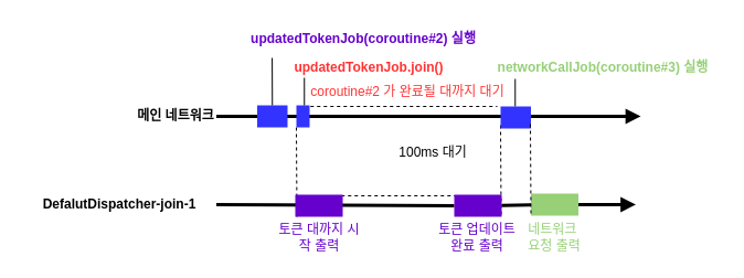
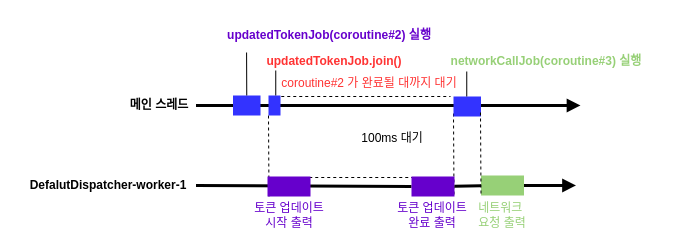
  <mxCell id="0" />
  <mxCell id="1" parent="0" />
  <mxCell id="2" value="" style="endArrow=block;html=1;rounded=0;endFill=1;strokeWidth=3;" edge="1" parent="1"><mxGeometry width="50" height="50" relative="1" as="geometry"><mxPoint x="516.5" y="185" as="sourcePoint" /><mxPoint x="575.5" y="185" as="targetPoint" /></mxGeometry></mxCell>
  <mxCell id="3" value="" style="endArrow=none;html=1;rounded=0;endFill=1;strokeWidth=3;startFill=0;" edge="1" parent="1" source="30"><mxGeometry width="50" height="50" relative="1" as="geometry"><mxPoint x="195.5" y="185" as="sourcePoint" /><mxPoint x="520" y="185" as="targetPoint" /></mxGeometry></mxCell>
- <mxCell id="4" value="DefalutDispatcher-join-1" style="text;html=1;align=center;verticalAlign=middle;whiteSpace=wrap;rounded=0;fontStyle=1;fontColor=#000000;" vertex="1" parent="1"><mxGeometry x="20" y="170" width="175.5" height="30" as="geometry" /></mxCell>
+ <mxCell id="4" value="DefalutDispatcher-worker-1" style="text;html=1;align=center;verticalAlign=middle;whiteSpace=wrap;rounded=0;fontStyle=1;fontColor=#000000;" vertex="1" parent="1"><mxGeometry x="20" y="170" width="175.5" height="30" as="geometry" /></mxCell>
  <mxCell id="5" value="" style="endArrow=block;html=1;rounded=0;endFill=1;strokeWidth=3;" edge="1" parent="1"><mxGeometry width="50" height="50" relative="1" as="geometry"><mxPoint x="294.5" y="185" as="sourcePoint" /><mxPoint x="294.5" y="185" as="targetPoint" /></mxGeometry></mxCell>
  <mxCell id="6" value="" style="endArrow=none;dashed=1;html=1;rounded=0;entryX=0;entryY=1;entryDx=0;entryDy=0;" edge="1" parent="1" target="11"><mxGeometry width="50" height="50" relative="1" as="geometry"><mxPoint x="268.5" y="196" as="sourcePoint" /><mxPoint x="268.5" y="126" as="targetPoint" /></mxGeometry></mxCell>
  <mxCell id="7" value="" style="endArrow=block;html=1;rounded=0;endFill=1;strokeWidth=3;" edge="1" parent="1"><mxGeometry width="50" height="50" relative="1" as="geometry"><mxPoint x="195.5" y="105" as="sourcePoint" /><mxPoint x="580" y="105" as="targetPoint" /></mxGeometry></mxCell>
  <mxCell id="8" value="" style="rounded=0;whiteSpace=wrap;html=1;fillColor=#3333FF;strokeColor=none;" vertex="1" parent="1"><mxGeometry x="232.5" y="95" width="27.5" height="20" as="geometry" /></mxCell>
  <mxCell id="9" value="updatedTokenJob(coroutine#2) 실행" style="text;html=1;align=center;verticalAlign=middle;whiteSpace=wrap;rounded=0;fontColor=#6600CC;fontStyle=1" vertex="1" parent="1"><mxGeometry x="223.25" y="20" width="211.5" height="30" as="geometry" /></mxCell>
- <mxCell id="10" value="메인 네트워크" style="text;html=1;align=center;verticalAlign=middle;whiteSpace=wrap;rounded=0;fontStyle=1;fontColor=#000000;" vertex="1" parent="1"><mxGeometry x="114" y="90" width="90" height="30" as="geometry" /></mxCell>
+ <mxCell id="10" value="메인 스레드" style="text;html=1;align=center;verticalAlign=middle;whiteSpace=wrap;rounded=0;fontStyle=1;fontColor=#000000;" vertex="1" parent="1"><mxGeometry x="114" y="90" width="90" height="30" as="geometry" /></mxCell>
  <mxCell id="11" value="" style="rounded=0;whiteSpace=wrap;html=1;fillColor=#3333FF;strokeColor=none;" vertex="1" parent="1"><mxGeometry x="268" y="95" width="12" height="20" as="geometry" /></mxCell>
  <mxCell id="12" value="updatedTokenJob.join()" style="text;html=1;align=center;verticalAlign=middle;whiteSpace=wrap;rounded=0;fontColor=#FF3333;fontStyle=1" vertex="1" parent="1"><mxGeometry x="256.5" y="46" width="153.5" height="30" as="geometry" /></mxCell>
  <mxCell id="13" value="" style="endArrow=none;html=1;rounded=0;entryX=0.5;entryY=0;entryDx=0;entryDy=0;exitX=0.108;exitY=1.067;exitDx=0;exitDy=0;exitPerimeter=0;" edge="1" parent="1" source="9" target="8"><mxGeometry width="50" height="50" relative="1" as="geometry"><mxPoint x="350" y="450" as="sourcePoint" /><mxPoint x="400" y="400" as="targetPoint" /></mxGeometry></mxCell>
  <mxCell id="14" value="" style="endArrow=none;html=1;rounded=0;entryX=0.5;entryY=0;entryDx=0;entryDy=0;" edge="1" parent="1"><mxGeometry width="50" height="50" relative="1" as="geometry"><mxPoint x="275.25" y="70" as="sourcePoint" /><mxPoint x="275.25" y="95" as="targetPoint" /></mxGeometry></mxCell>
  <mxCell id="15" value="" style="endArrow=none;dashed=1;html=1;rounded=0;entryX=0;entryY=1;entryDx=0;entryDy=0;" edge="1" parent="1"><mxGeometry width="50" height="50" relative="1" as="geometry"><mxPoint x="453.5" y="194" as="sourcePoint" /><mxPoint x="453" y="113" as="targetPoint" /></mxGeometry></mxCell>
  <mxCell id="16" value="" style="endArrow=none;html=1;rounded=0;endFill=1;strokeWidth=3;startFill=0;" edge="1" parent="1" target="19"><mxGeometry width="50" height="50" relative="1" as="geometry"><mxPoint x="195.5" y="185" as="sourcePoint" /><mxPoint x="520" y="185" as="targetPoint" /></mxGeometry></mxCell>
  <mxCell id="17" value="" style="endArrow=none;dashed=1;html=1;rounded=0;" edge="1" parent="1"><mxGeometry width="50" height="50" relative="1" as="geometry"><mxPoint x="302.75" y="177" as="sourcePoint" /><mxPoint x="432.75" y="177" as="targetPoint" /></mxGeometry></mxCell>
  <mxCell id="18" value="" style="rounded=0;whiteSpace=wrap;html=1;fillColor=#6600CC;strokeColor=none;fontColor=#6600CC;" vertex="1" parent="1"><mxGeometry x="267" y="176" width="43" height="20" as="geometry" /></mxCell>
  <mxCell id="19" value="" style="rounded=0;whiteSpace=wrap;html=1;fillColor=#6600CC;strokeColor=none;" vertex="1" parent="1"><mxGeometry x="411" y="176" width="43" height="20" as="geometry" /></mxCell>
  <mxCell id="20" value="100ms 대기" style="text;html=1;align=center;verticalAlign=middle;whiteSpace=wrap;rounded=0;" vertex="1" parent="1"><mxGeometry x="357" y="123" width="70" height="30" as="geometry" /></mxCell>
- <mxCell id="21" value="토큰 대까지 시작 출력" style="text;html=1;align=center;verticalAlign=middle;whiteSpace=wrap;rounded=0;fontColor=#6600CC;" vertex="1" parent="1"><mxGeometry x="248.5" y="200" width="80" height="30" as="geometry" /></mxCell>
+ <mxCell id="21" value="토큰 업데이트 시작 출력" style="text;html=1;align=center;verticalAlign=middle;whiteSpace=wrap;rounded=0;fontColor=#6600CC;" vertex="1" parent="1"><mxGeometry x="248.5" y="200" width="80" height="30" as="geometry" /></mxCell>
  <mxCell id="22" value="토큰 업데이트 완료 출력" style="text;html=1;align=center;verticalAlign=middle;whiteSpace=wrap;rounded=0;fontColor=#6600CC;" vertex="1" parent="1"><mxGeometry x="392" y="200" width="80" height="30" as="geometry" /></mxCell>
  <mxCell id="23" value="네트워크&amp;nbsp;&lt;div&gt;요청 출력&lt;/div&gt;" style="text;html=1;align=center;verticalAlign=middle;whiteSpace=wrap;rounded=0;fontColor=#97D077;" vertex="1" parent="1"><mxGeometry x="462" y="200" width="80" height="30" as="geometry" /></mxCell>
  <mxCell id="24" value="" style="endArrow=none;dashed=1;html=1;rounded=0;" edge="1" parent="1"><mxGeometry width="50" height="50" relative="1" as="geometry"><mxPoint x="280.75" y="96" as="sourcePoint" /><mxPoint x="450" y="96" as="targetPoint" /></mxGeometry></mxCell>
  <mxCell id="25" value="" style="rounded=0;whiteSpace=wrap;html=1;fillColor=#3333FF;strokeColor=none;" vertex="1" parent="1"><mxGeometry x="453" y="96" width="27.5" height="20" as="geometry" /></mxCell>
  <mxCell id="26" value="coroutine#2 가 완료될 대까지 대기" style="text;html=1;align=center;verticalAlign=middle;whiteSpace=wrap;rounded=0;fontColor=#FF3333;" vertex="1" parent="1"><mxGeometry x="280" y="68" width="178" height="30" as="geometry" /></mxCell>
  <mxCell id="27" value="networkCallJob(coroutine#3) 실행" style="text;html=1;align=center;verticalAlign=middle;whiteSpace=wrap;rounded=0;fontColor=#97D077;fontStyle=1" vertex="1" parent="1"><mxGeometry x="440" y="46" width="211.5" height="30" as="geometry" /></mxCell>
  <mxCell id="28" value="" style="endArrow=none;html=1;rounded=0;entryX=0.5;entryY=0;entryDx=0;entryDy=0;" edge="1" parent="1"><mxGeometry width="50" height="50" relative="1" as="geometry"><mxPoint x="466.25" y="71" as="sourcePoint" /><mxPoint x="466.25" y="96" as="targetPoint" /></mxGeometry></mxCell>
  <mxCell id="29" value="" style="endArrow=none;html=1;rounded=0;endFill=1;strokeWidth=3;startFill=0;" edge="1" parent="1" source="19" target="30"><mxGeometry width="50" height="50" relative="1" as="geometry"><mxPoint x="454" y="186" as="sourcePoint" /><mxPoint x="520" y="185" as="targetPoint" /></mxGeometry></mxCell>
  <mxCell id="30" value="" style="rounded=0;whiteSpace=wrap;html=1;fillColor=#97D077;strokeColor=none;" vertex="1" parent="1"><mxGeometry x="480.5" y="175" width="43" height="20" as="geometry" /></mxCell>
  <mxCell id="31" value="" style="endArrow=none;dashed=1;html=1;rounded=0;entryX=0;entryY=1;entryDx=0;entryDy=0;" edge="1" parent="1"><mxGeometry width="50" height="50" relative="1" as="geometry"><mxPoint x="480.5" y="193" as="sourcePoint" /><mxPoint x="480" y="112" as="targetPoint" /></mxGeometry></mxCell>
